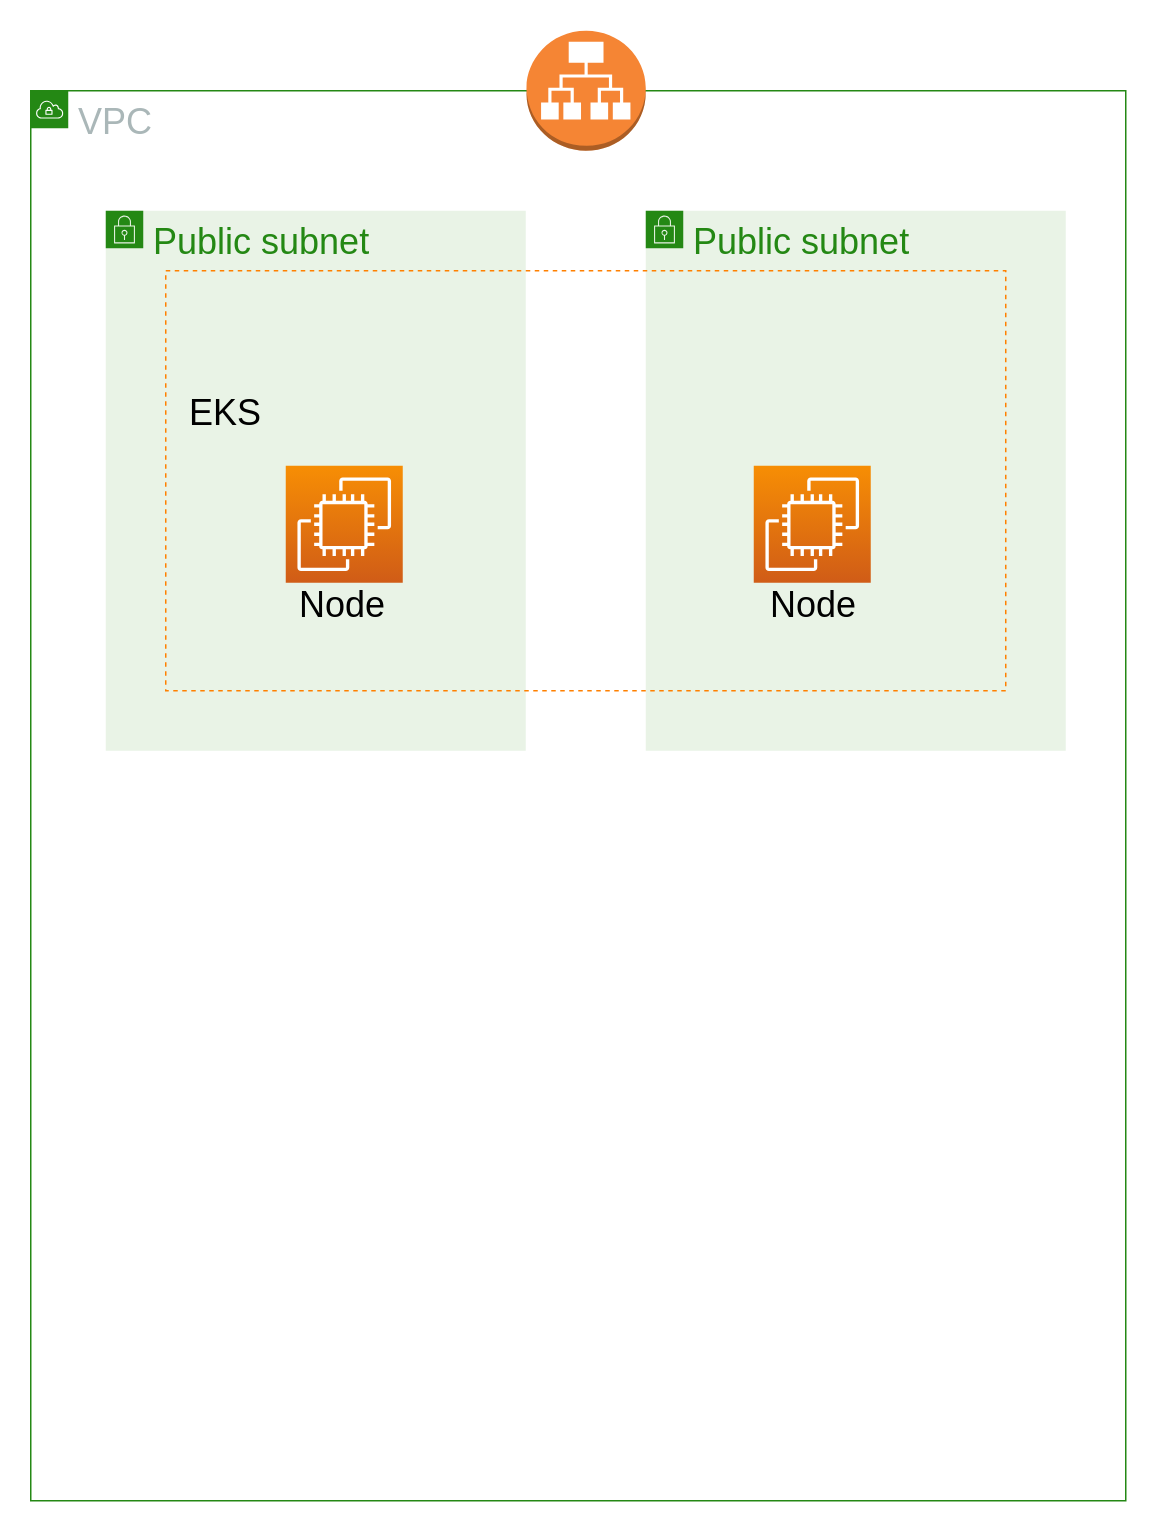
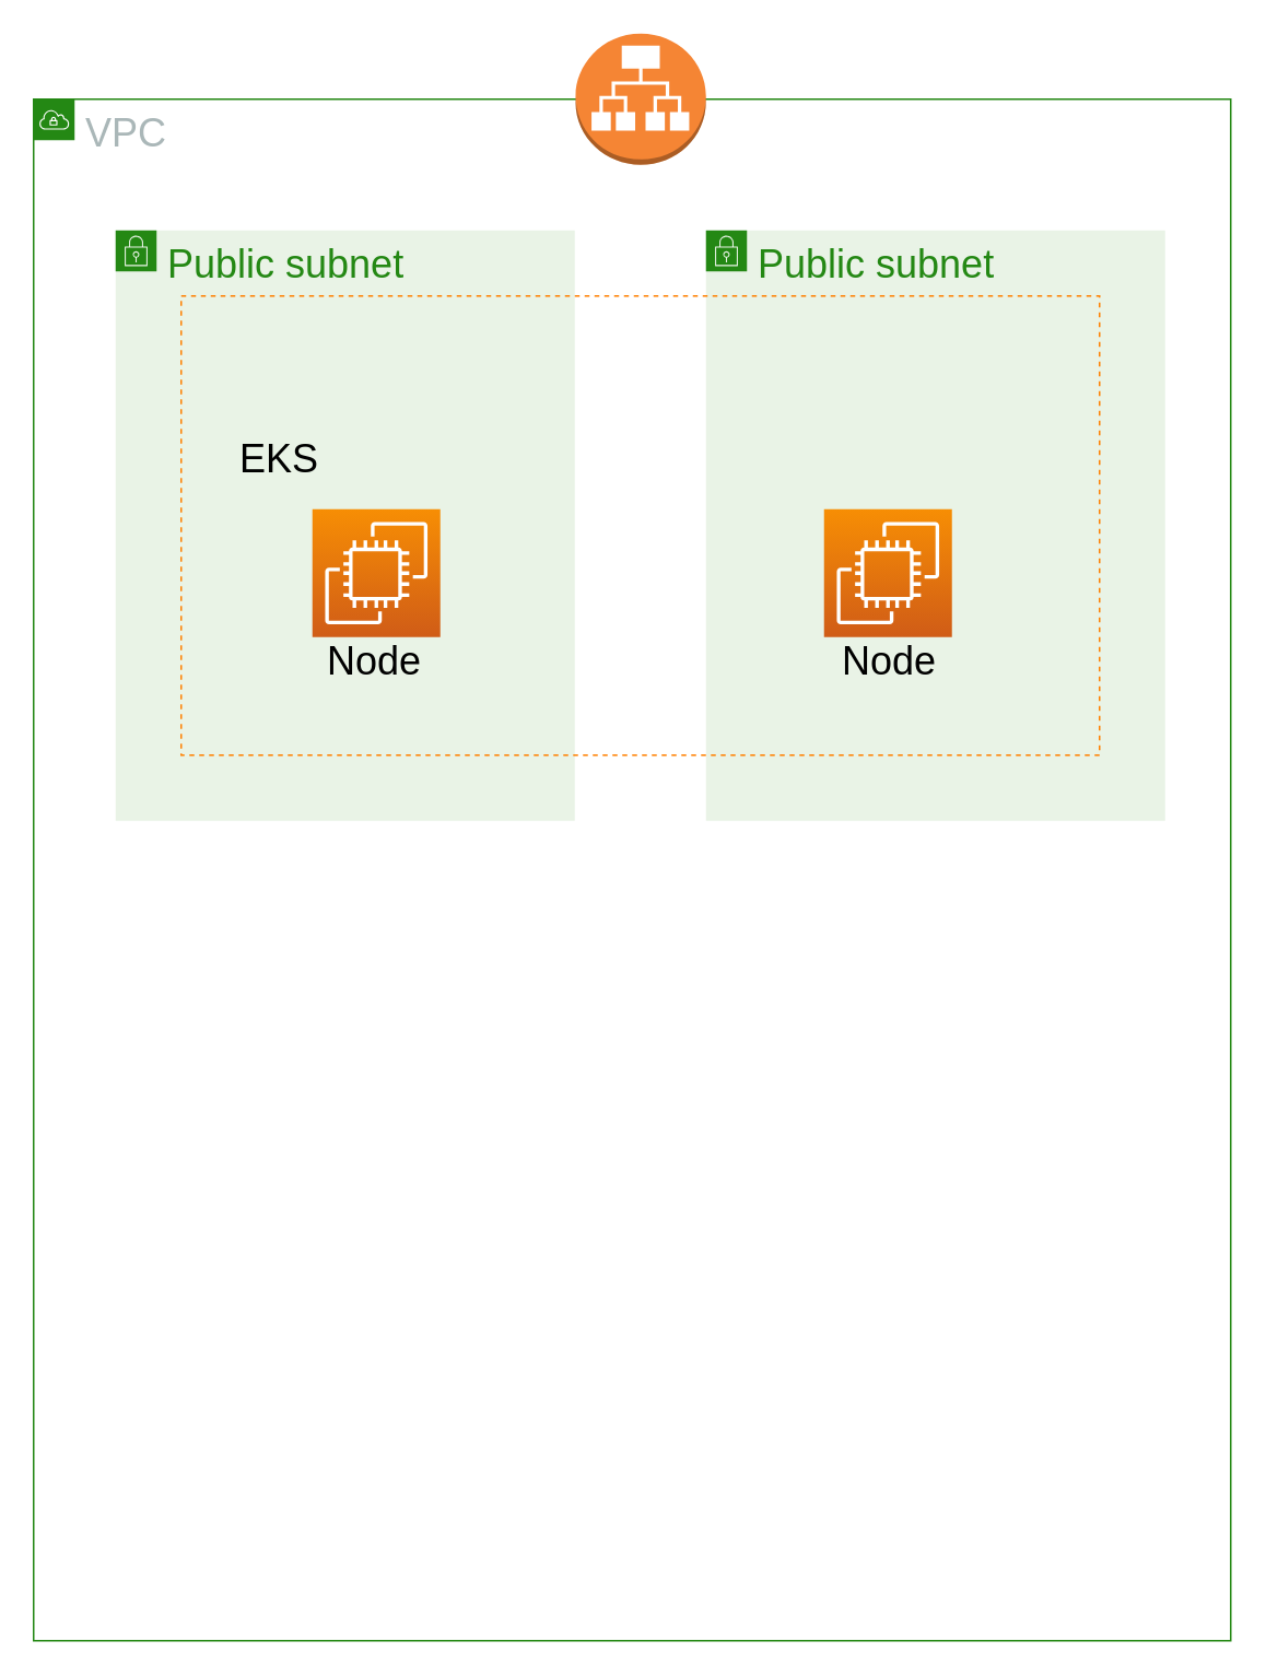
  <mxCell id="0" />
  <mxCell id="1" parent="0" />
  <mxCell id="2" value="Public subnet" style="points=[[0,0],[0.25,0],[0.5,0],[0.75,0],[1,0],[1,0.25],[1,0.5],[1,0.75],[1,1],[0.75,1],[0.5,1],[0.25,1],[0,1],[0,0.75],[0,0.5],[0,0.25]];outlineConnect=0;gradientColor=none;html=1;whiteSpace=wrap;fontSize=24;fontStyle=0;container=1;pointerEvents=0;collapsible=0;recursiveResize=0;shape=mxgraph.aws4.group;grIcon=mxgraph.aws4.group_security_group;grStroke=0;strokeColor=#248814;fillColor=#E9F3E6;verticalAlign=top;align=left;spacingLeft=30;fontColor=#248814;dashed=0;labelBackgroundColor=none;" parent="1" vertex="1"><mxGeometry x="430" y="140" width="280" height="360" as="geometry" /></mxCell>
  <mxCell id="3" value="VPC" style="points=[[0,0],[0.25,0],[0.5,0],[0.75,0],[1,0],[1,0.25],[1,0.5],[1,0.75],[1,1],[0.75,1],[0.5,1],[0.25,1],[0,1],[0,0.75],[0,0.5],[0,0.25]];outlineConnect=0;gradientColor=none;html=1;whiteSpace=wrap;fontSize=24;fontStyle=0;container=1;pointerEvents=0;collapsible=0;recursiveResize=0;shape=mxgraph.aws4.group;grIcon=mxgraph.aws4.group_vpc;strokeColor=#248814;fillColor=none;verticalAlign=top;align=left;spacingLeft=30;fontColor=#AAB7B8;dashed=0;" parent="1" vertex="1"><mxGeometry x="20" y="60" width="730" height="940" as="geometry" /></mxCell>
  <mxCell id="4" value="Public subnet" style="points=[[0,0],[0.25,0],[0.5,0],[0.75,0],[1,0],[1,0.25],[1,0.5],[1,0.75],[1,1],[0.75,1],[0.5,1],[0.25,1],[0,1],[0,0.75],[0,0.5],[0,0.25]];outlineConnect=0;gradientColor=none;html=1;whiteSpace=wrap;fontSize=24;fontStyle=0;container=1;pointerEvents=0;collapsible=0;recursiveResize=0;shape=mxgraph.aws4.group;grIcon=mxgraph.aws4.group_security_group;grStroke=0;strokeColor=#248814;fillColor=#E9F3E6;verticalAlign=top;align=left;spacingLeft=30;fontColor=#248814;dashed=0;labelBackgroundColor=none;" parent="3" vertex="1"><mxGeometry x="50" y="80" width="280" height="360" as="geometry" /></mxCell>
  <mxCell id="5" value="" style="rounded=0;whiteSpace=wrap;html=1;fontSize=24;dashed=1;labelBackgroundColor=none;fillColor=none;strokeColor=#FF8000;" parent="3" vertex="1"><mxGeometry x="90" y="120" width="560" height="280" as="geometry" /></mxCell>
- <mxCell id="6" value="EKS" style="text;html=1;strokeColor=none;fillColor=none;align=center;verticalAlign=middle;whiteSpace=wrap;rounded=0;dashed=1;labelBackgroundColor=none;fontSize=24;fontColor=#000000;" parent="3" vertex="1"><mxGeometry x="90" y="200" width="80" height="30" as="geometry" /></mxCell>
+ <mxCell id="6" value="EKS" style="text;html=1;strokeColor=none;fillColor=none;align=center;verticalAlign=middle;whiteSpace=wrap;rounded=0;dashed=1;labelBackgroundColor=none;fontSize=24;fontColor=#000000;" parent="3" vertex="1"><mxGeometry x="110" y="205" width="80" height="30" as="geometry" /></mxCell>
  <mxCell id="7" value="" style="sketch=0;points=[[0,0,0],[0.25,0,0],[0.5,0,0],[0.75,0,0],[1,0,0],[0,1,0],[0.25,1,0],[0.5,1,0],[0.75,1,0],[1,1,0],[0,0.25,0],[0,0.5,0],[0,0.75,0],[1,0.25,0],[1,0.5,0],[1,0.75,0]];outlineConnect=0;fontColor=#232F3E;gradientColor=#F78E04;gradientDirection=north;fillColor=#D05C17;strokeColor=#ffffff;dashed=0;verticalLabelPosition=bottom;verticalAlign=top;align=center;html=1;fontSize=12;fontStyle=0;aspect=fixed;shape=mxgraph.aws4.resourceIcon;resIcon=mxgraph.aws4.ec2;labelBackgroundColor=none;" parent="3" vertex="1"><mxGeometry x="170" y="250" width="78" height="78" as="geometry" /></mxCell>
  <mxCell id="8" value="" style="sketch=0;points=[[0,0,0],[0.25,0,0],[0.5,0,0],[0.75,0,0],[1,0,0],[0,1,0],[0.25,1,0],[0.5,1,0],[0.75,1,0],[1,1,0],[0,0.25,0],[0,0.5,0],[0,0.75,0],[1,0.25,0],[1,0.5,0],[1,0.75,0]];outlineConnect=0;fontColor=#232F3E;gradientColor=#F78E04;gradientDirection=north;fillColor=#D05C17;strokeColor=#ffffff;dashed=0;verticalLabelPosition=bottom;verticalAlign=top;align=center;html=1;fontSize=12;fontStyle=0;aspect=fixed;shape=mxgraph.aws4.resourceIcon;resIcon=mxgraph.aws4.ec2;labelBackgroundColor=none;" parent="3" vertex="1"><mxGeometry x="482" y="250" width="78" height="78" as="geometry" /></mxCell>
  <mxCell id="9" value="Node" style="text;html=1;strokeColor=none;fillColor=none;align=center;verticalAlign=middle;whiteSpace=wrap;rounded=0;dashed=1;labelBackgroundColor=none;fontSize=24;fontColor=#000000;" parent="3" vertex="1"><mxGeometry x="168" y="328" width="80" height="30" as="geometry" /></mxCell>
  <mxCell id="10" value="Node" style="text;html=1;strokeColor=none;fillColor=none;align=center;verticalAlign=middle;whiteSpace=wrap;rounded=0;dashed=1;labelBackgroundColor=none;fontSize=24;fontColor=#000000;" parent="3" vertex="1"><mxGeometry x="482" y="328" width="80" height="30" as="geometry" /></mxCell>
  <mxCell id="11" value="" style="outlineConnect=0;dashed=0;verticalLabelPosition=bottom;verticalAlign=top;align=center;html=1;shape=mxgraph.aws3.application_load_balancer;fillColor=#F58534;gradientColor=none;labelBackgroundColor=none;fontSize=24;fontColor=#000000;strokeColor=#FF8000;" parent="1" vertex="1"><mxGeometry x="350.5" y="20" width="79.5" height="80" as="geometry" /></mxCell>
